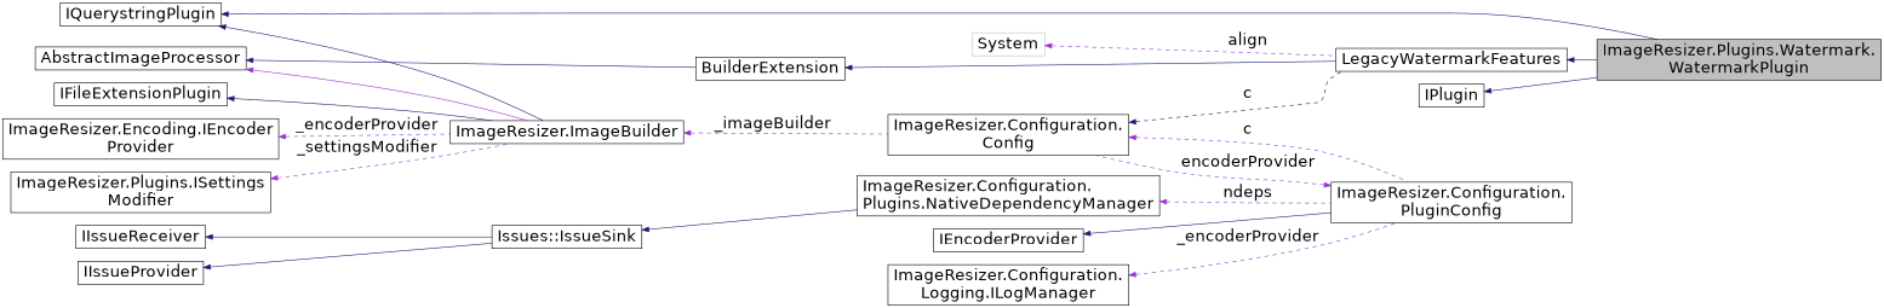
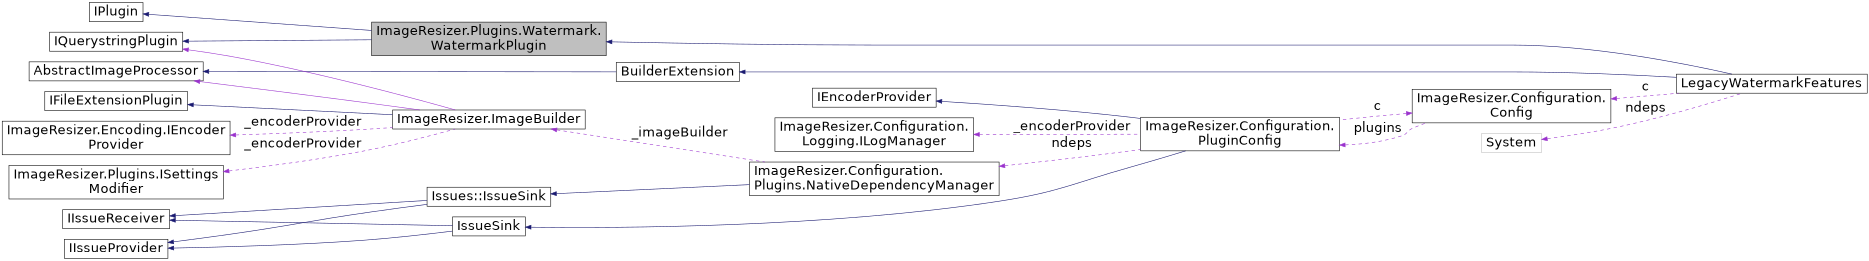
  digraph {
    rankdir=LR
    node [color=black fillcolor=white fontname=Helvetica fontsize=24 shape=record style=filled]
    edge [color=midnightblue dir=back fontname=Helvetica fontsize=24 labelfontname=Helvetica labelfontsize=24 style=solid]
    n1 [fillcolor=grey75 fontcolor=black height=0.2 label="ImageResizer.Plugins.Watermark.\lWatermarkPlugin" width=0.4]
    n2 [height=0.2 label=LegacyWatermarkFeatures width=0.4]
    n3 [height=0.2 label=BuilderExtension width=0.4]
    n4 [height=0.2 label=AbstractImageProcessor width=0.4]
    n5 [height=0.2 label="ImageResizer.ImageBuilder" width=0.4]
    n6 [height=0.2 label="ImageResizer.Configuration.\lConfig" width=0.4]
    n7 [height=0.2 label="ImageResizer.Configuration.\lPluginConfig" width=0.4]
    n8 [height=0.2 label=IQuerystringPlugin width=0.4]
    n9 [height=0.2 label=IFileExtensionPlugin width=0.4]
    n10 [height=0.2 label="ImageResizer.Encoding.IEncoder\lProvider" width=0.4]
    n11 [height=0.2 label="ImageResizer.Plugins.ISettings\lModifier" width=0.4]
+   n12 [height=0.2 label=IssueSink width=0.4]
    n13 [height=0.2 label=IIssueProvider width=0.4]
    n14 [height=0.2 label="Issues::IssueSink" width=0.4]
    n15 [height=0.2 label="ImageResizer.Configuration.\lPlugins.NativeDependencyManager" width=0.4]
    n16 [height=0.2 label=IIssueReceiver width=0.4]
    n17 [height=0.2 label=IEncoderProvider width=0.4]
    n18 [height=0.2 label="ImageResizer.Configuration.\lLogging.ILogManager" width=0.4]
    n19 [color=grey75 height=0.2 label=System width=0.4]
    n20 [height=0.2 label=IPlugin width=0.4]
-   n2 -> n1
+   n1 -> n2
    n3 -> n2
    n4 -> n3
    n4 -> n5 [color=darkorchid3]
-   n5 -> n6 [color=darkorchid3 label=" _imageBuilder" style=dashed]
-   n6 -> n2 [label=" c" style=dashed]
+   n5 -> n15 [color=darkorchid3 label=" _imageBuilder" style=dashed]
+   n6 -> n2 [color=darkorchid3 label=" c" style=dashed]
    n6 -> n7 [color=darkorchid3 label=" c" style=dashed]
-   n7 -> n6 [color=darkorchid3 label=" encoderProvider" style=dashed]
+   n7 -> n6 [color=darkorchid3 label=" plugins" style=dashed]
    n8 -> n1
-   n8 -> n5
+   n8 -> n5 [color=darkorchid3]
    n9 -> n5
    n10 -> n5 [color=darkorchid3 label=" _encoderProvider" style=dashed]
-   n11 -> n5 [color=darkorchid3 label=" _settingsModifier" style=dashed]
+   n11 -> n5 [color=darkorchid3 label=" _encoderProvider" style=dashed]
+   n12 -> n7
+   n13 -> n12
    n13 -> n14
    n14 -> n15
    n15 -> n7 [color=darkorchid3 label=" ndeps" style=dashed]
+   n16 -> n12
    n16 -> n14
    n17 -> n7
    n18 -> n7 [color=darkorchid3 label=" _encoderProvider" style=dashed]
-   n19 -> n2 [color=darkorchid3 label=" align" style=dashed]
+   n19 -> n2 [color=darkorchid3 label=" ndeps" style=dashed]
    n20 -> n1
  }
